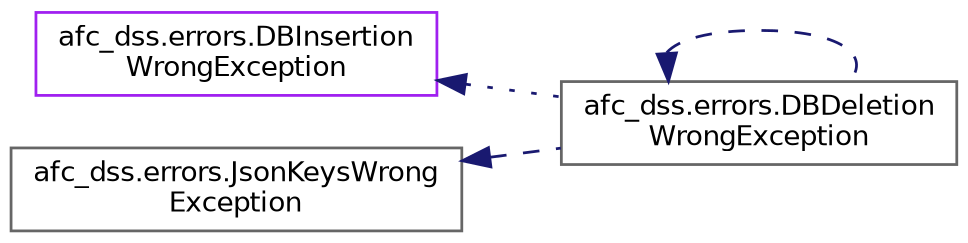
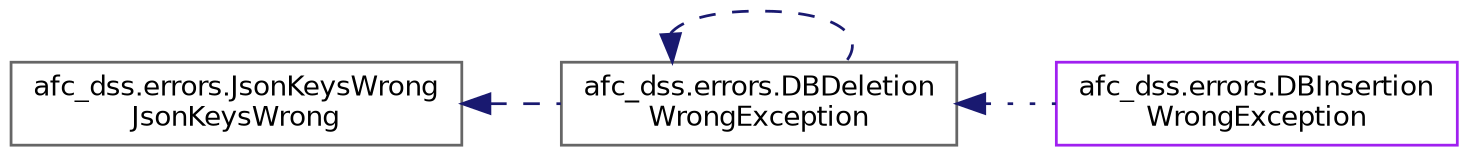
  digraph {
    rankdir=LR
    node [color=gray40 fillcolor=white fontname=Helvetica fontsize=10 shape=record style=filled]
    edge [color=midnightblue dir=back fontname=Helvetica fontsize=10 labelfontname=Helvetica labelfontsize=10 style=dashed]
    n1 [height=0.2 label="afc_dss.errors.DBDeletion\lWrongException" width=0.4]
    n2 [color=purple height=0.2 label="afc_dss.errors.DBInsertion\lWrongException" width=0.4]
-   n3 [height=0.2 label="afc_dss.errors.JsonKeysWrong\lException" width=0.4]
+   n3 [height=0.2 label="afc_dss.errors.JsonKeysWrong\lJsonKeysWrong" width=0.4]
    n1 -> n1
-   n2 -> n1 [style=dotted]
+   n1 -> n2 [style=dotted]
    n3 -> n1
  }
